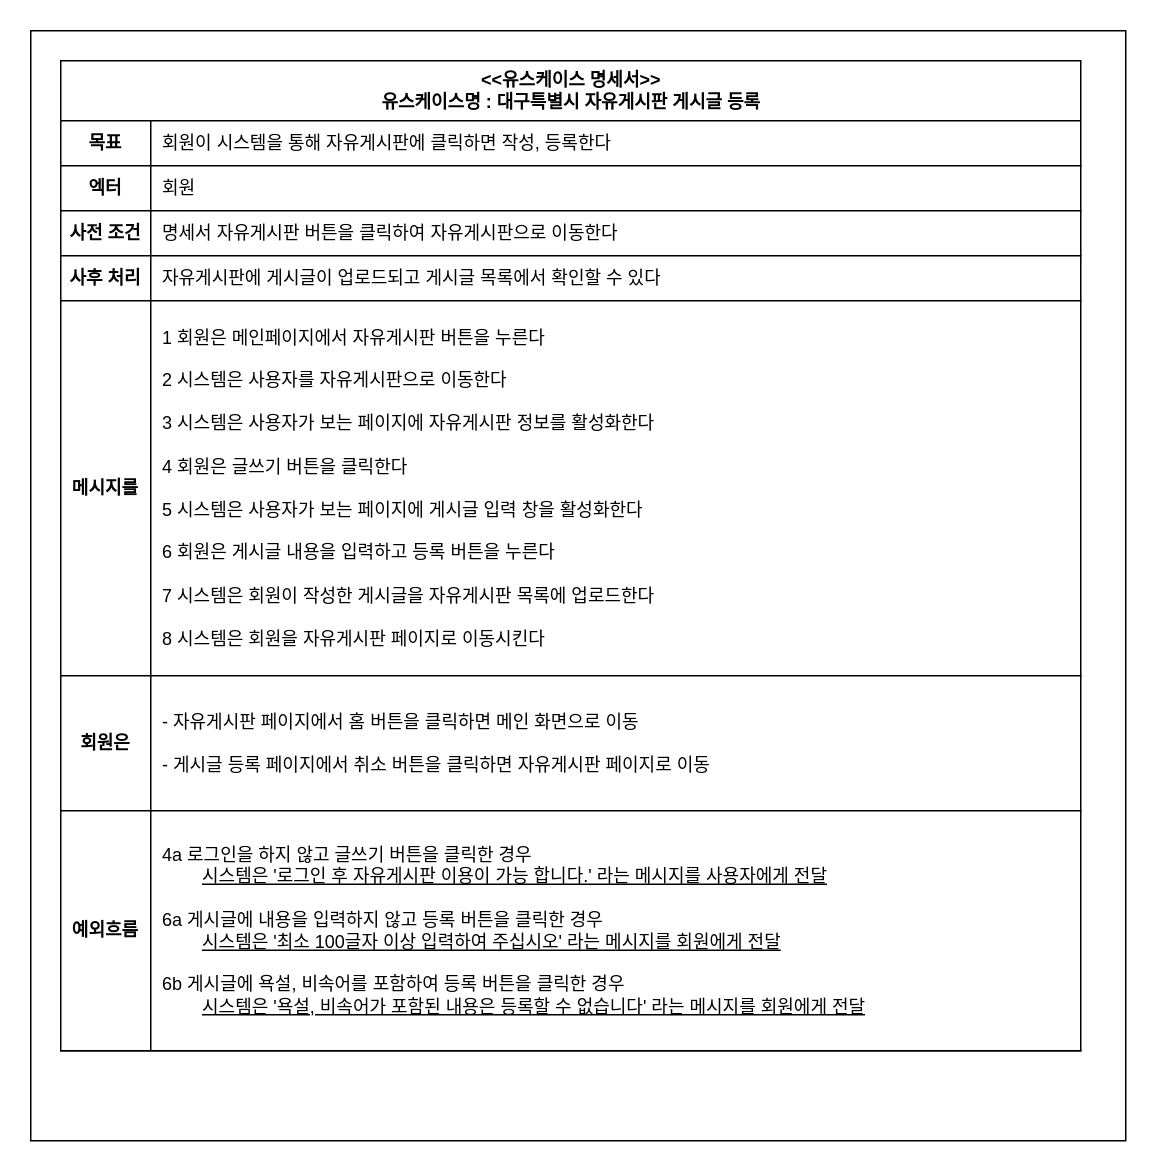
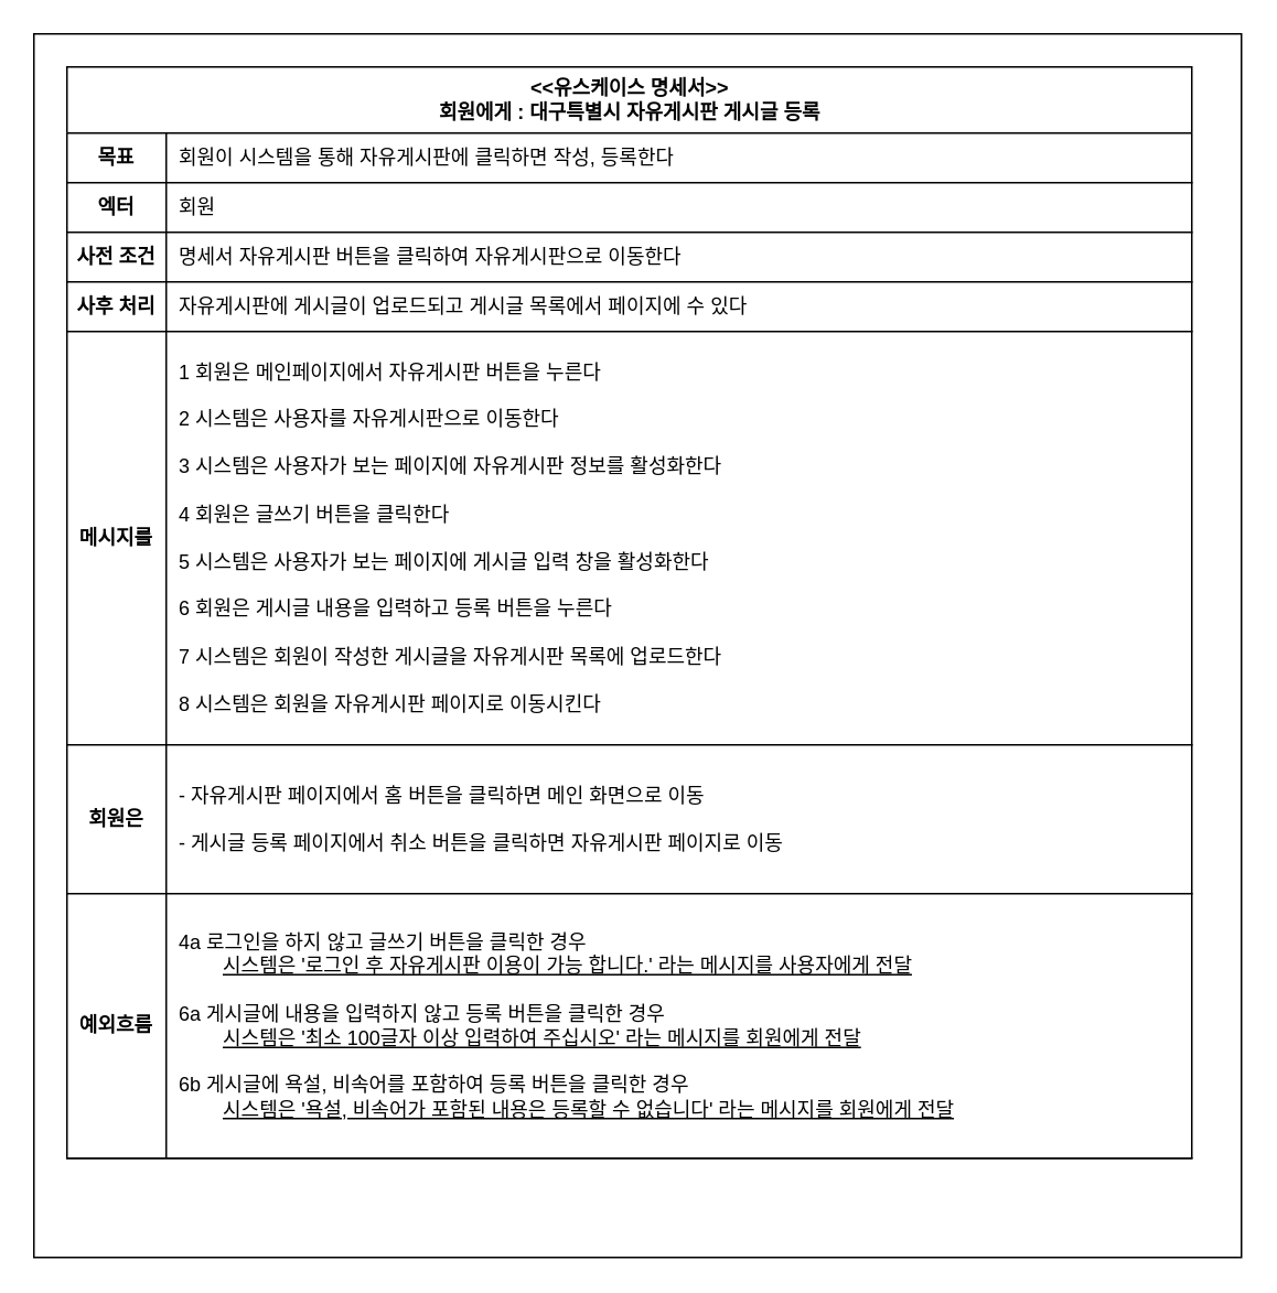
  <mxCell id="0" />
  <mxCell id="1" parent="0" />
  <mxCell id="2" value="" style="rounded=0;whiteSpace=wrap;html=1;" vertex="1" parent="1"><mxGeometry x="20" y="20" width="730" height="740" as="geometry" /></mxCell>
- <mxCell id="3" value="&lt;div&gt;&amp;lt;&amp;lt;유스케이스 명세서&amp;gt;&amp;gt;&lt;/div&gt;유스케이스명 : 대구특별시 자유게시판 게시글 등록" style="shape=table;startSize=40;container=1;collapsible=1;childLayout=tableLayout;fixedRows=1;rowLines=0;fontStyle=1;align=center;resizeLast=1;html=1;" parent="1" vertex="1"><mxGeometry x="40" y="40" width="680" height="660" as="geometry" /></mxCell>
+ <mxCell id="3" value="&lt;div&gt;&amp;lt;&amp;lt;유스케이스 명세서&amp;gt;&amp;gt;&lt;/div&gt;회원에게 : 대구특별시 자유게시판 게시글 등록" style="shape=table;startSize=40;container=1;collapsible=1;childLayout=tableLayout;fixedRows=1;rowLines=0;fontStyle=1;align=center;resizeLast=1;html=1;" parent="1" vertex="1"><mxGeometry x="40" y="40" width="680" height="660" as="geometry" /></mxCell>
  <mxCell id="4" value="" style="shape=tableRow;horizontal=0;startSize=0;swimlaneHead=0;swimlaneBody=0;fillColor=none;collapsible=0;dropTarget=0;points=[[0,0.5],[1,0.5]];portConstraint=eastwest;top=0;left=0;right=0;bottom=1;strokeColor=default;verticalAlign=middle;fontStyle=0" parent="3" vertex="1"><mxGeometry y="40" width="680" height="30" as="geometry" /></mxCell>
  <mxCell id="5" value="목표" style="shape=partialRectangle;connectable=0;fillColor=none;top=0;left=0;bottom=0;right=0;fontStyle=1;overflow=hidden;whiteSpace=wrap;html=1;" parent="4" vertex="1"><mxGeometry width="60" height="30" as="geometry"><mxRectangle width="60" height="30" as="alternateBounds" /></mxGeometry></mxCell>
  <mxCell id="6" value="&lt;div&gt;&lt;span style=&quot;font-weight: 400; text-wrap-mode: nowrap;&quot;&gt;회원이&amp;nbsp;&lt;/span&gt;&lt;span style=&quot;background-color: transparent; color: light-dark(rgb(0, 0, 0), rgb(255, 255, 255)); text-wrap-mode: nowrap; font-weight: 400;&quot;&gt;시스템을 통해 자유게시판에 클릭하면 작성, 등록한다&lt;/span&gt;&lt;/div&gt;" style="shape=partialRectangle;connectable=0;fillColor=none;top=0;left=0;bottom=0;right=0;align=left;spacingLeft=6;fontStyle=1;overflow=hidden;whiteSpace=wrap;html=1;" parent="4" vertex="1"><mxGeometry x="60" width="620" height="30" as="geometry"><mxRectangle width="620" height="30" as="alternateBounds" /></mxGeometry></mxCell>
  <mxCell id="7" value="" style="shape=tableRow;horizontal=0;startSize=0;swimlaneHead=0;swimlaneBody=0;fillColor=none;collapsible=0;dropTarget=0;points=[[0,0.5],[1,0.5]];portConstraint=eastwest;top=0;left=0;right=0;bottom=1;" parent="3" vertex="1"><mxGeometry y="70" width="680" height="30" as="geometry" /></mxCell>
  <mxCell id="8" value="엑터" style="shape=partialRectangle;connectable=0;fillColor=none;top=0;left=0;bottom=0;right=0;fontStyle=1;overflow=hidden;whiteSpace=wrap;html=1;" parent="7" vertex="1"><mxGeometry width="60" height="30" as="geometry"><mxRectangle width="60" height="30" as="alternateBounds" /></mxGeometry></mxCell>
  <mxCell id="9" value="회원" style="shape=partialRectangle;connectable=0;fillColor=none;top=0;left=0;bottom=0;right=0;align=left;spacingLeft=6;fontStyle=0;overflow=hidden;whiteSpace=wrap;html=1;" parent="7" vertex="1"><mxGeometry x="60" width="620" height="30" as="geometry"><mxRectangle width="620" height="30" as="alternateBounds" /></mxGeometry></mxCell>
  <mxCell id="10" value="" style="shape=tableRow;horizontal=0;startSize=0;swimlaneHead=0;swimlaneBody=0;fillColor=none;collapsible=0;dropTarget=0;points=[[0,0.5],[1,0.5]];portConstraint=eastwest;top=0;left=0;right=0;bottom=1;" parent="3" vertex="1"><mxGeometry y="100" width="680" height="30" as="geometry" /></mxCell>
  <mxCell id="11" value="사전 조건" style="shape=partialRectangle;connectable=0;fillColor=none;top=0;left=0;bottom=0;right=0;fontStyle=1;overflow=hidden;whiteSpace=wrap;html=1;" parent="10" vertex="1"><mxGeometry width="60" height="30" as="geometry"><mxRectangle width="60" height="30" as="alternateBounds" /></mxGeometry></mxCell>
  <mxCell id="12" value="명세서 자유게시판 버튼을 클릭하여 자유게시판으로 이동한다" style="shape=partialRectangle;connectable=0;fillColor=none;top=0;left=0;bottom=0;right=0;align=left;spacingLeft=6;fontStyle=0;overflow=hidden;whiteSpace=wrap;html=1;" parent="10" vertex="1"><mxGeometry x="60" width="620" height="30" as="geometry"><mxRectangle width="620" height="30" as="alternateBounds" /></mxGeometry></mxCell>
  <mxCell id="13" value="" style="shape=tableRow;horizontal=0;startSize=0;swimlaneHead=0;swimlaneBody=0;fillColor=none;collapsible=0;dropTarget=0;points=[[0,0.5],[1,0.5]];portConstraint=eastwest;top=0;left=0;right=0;bottom=1;" parent="3" vertex="1"><mxGeometry y="130" width="680" height="30" as="geometry" /></mxCell>
  <mxCell id="14" value="사후 처리" style="shape=partialRectangle;connectable=0;fillColor=none;top=0;left=0;bottom=0;right=0;fontStyle=1;overflow=hidden;whiteSpace=wrap;html=1;" parent="13" vertex="1"><mxGeometry width="60" height="30" as="geometry"><mxRectangle width="60" height="30" as="alternateBounds" /></mxGeometry></mxCell>
- <mxCell id="15" value="자유게시판에 게시글이 업로드되고 게시글 목록에서 확인할 수 있다" style="shape=partialRectangle;connectable=0;fillColor=none;top=0;left=0;bottom=0;right=0;align=left;spacingLeft=6;fontStyle=0;overflow=hidden;whiteSpace=wrap;html=1;" parent="13" vertex="1"><mxGeometry x="60" width="620" height="30" as="geometry"><mxRectangle width="620" height="30" as="alternateBounds" /></mxGeometry></mxCell>
+ <mxCell id="15" value="자유게시판에 게시글이 업로드되고 게시글 목록에서 페이지에 수 있다" style="shape=partialRectangle;connectable=0;fillColor=none;top=0;left=0;bottom=0;right=0;align=left;spacingLeft=6;fontStyle=0;overflow=hidden;whiteSpace=wrap;html=1;" parent="13" vertex="1"><mxGeometry x="60" width="620" height="30" as="geometry"><mxRectangle width="620" height="30" as="alternateBounds" /></mxGeometry></mxCell>
  <mxCell id="16" value="" style="shape=tableRow;horizontal=0;startSize=0;swimlaneHead=0;swimlaneBody=0;fillColor=none;collapsible=0;dropTarget=0;points=[[0,0.5],[1,0.5]];portConstraint=eastwest;top=0;left=0;right=0;bottom=1;" parent="3" vertex="1"><mxGeometry y="160" width="680" height="250" as="geometry" /></mxCell>
  <mxCell id="17" value="메시지를" style="shape=partialRectangle;connectable=0;fillColor=none;top=0;left=0;bottom=0;right=0;fontStyle=1;overflow=hidden;whiteSpace=wrap;html=1;" parent="16" vertex="1"><mxGeometry width="60" height="250" as="geometry"><mxRectangle width="60" height="250" as="alternateBounds" /></mxGeometry></mxCell>
  <mxCell id="18" value="&lt;div style=&quot;text-wrap: nowrap;&quot;&gt;1 회원은 메인페이지에서 자유게시판 버튼을 누른다&lt;br&gt;&lt;/div&gt;&lt;div style=&quot;text-wrap: nowrap;&quot;&gt;&lt;br&gt;&lt;/div&gt;&lt;div style=&quot;text-wrap: nowrap;&quot;&gt;2 시스템은 사용자를 자유게시판으로 이동한다&lt;/div&gt;&lt;div style=&quot;text-wrap: nowrap;&quot;&gt;&lt;br&gt;&lt;/div&gt;&lt;div style=&quot;text-wrap: nowrap;&quot;&gt;3 시스템은 사용자가 보는 페이지에 자유게시판 정보를 활성화한다&lt;/div&gt;&lt;div style=&quot;text-wrap: nowrap;&quot;&gt;&lt;br&gt;&lt;/div&gt;&lt;div style=&quot;text-wrap: nowrap;&quot;&gt;4 회원은 글쓰기 버튼을 클릭한다&lt;/div&gt;&lt;div style=&quot;text-wrap: nowrap;&quot;&gt;&lt;br&gt;&lt;/div&gt;&lt;div style=&quot;text-wrap: nowrap;&quot;&gt;5 시스템은 사용자가 보는 페이지에 게시글 입력 창을 활성화한다&lt;/div&gt;&lt;div style=&quot;text-wrap: nowrap;&quot;&gt;&lt;br&gt;&lt;/div&gt;&lt;div style=&quot;text-wrap: nowrap;&quot;&gt;6 회원은 게시글 내용을 입력하고 등록 버튼을 누른다&lt;br&gt;&lt;/div&gt;&lt;div style=&quot;text-wrap: nowrap;&quot;&gt;&lt;br&gt;&lt;/div&gt;&lt;div style=&quot;text-wrap: nowrap;&quot;&gt;7 시스템은 회원이 작성한 게시글을 자유게시판 목록에 업로드한다&lt;/div&gt;&lt;div style=&quot;text-wrap: nowrap;&quot;&gt;&lt;br&gt;&lt;/div&gt;&lt;div style=&quot;text-wrap: nowrap;&quot;&gt;8 시스템은 회원을 자유게시판 페이지로 이동시킨다&lt;/div&gt;" style="shape=partialRectangle;connectable=0;fillColor=none;top=0;left=0;bottom=0;right=0;align=left;spacingLeft=6;fontStyle=0;overflow=hidden;whiteSpace=wrap;html=1;" parent="16" vertex="1"><mxGeometry x="60" width="620" height="250" as="geometry"><mxRectangle width="620" height="250" as="alternateBounds" /></mxGeometry></mxCell>
  <mxCell id="19" value="" style="shape=tableRow;horizontal=0;startSize=0;swimlaneHead=0;swimlaneBody=0;fillColor=none;collapsible=0;dropTarget=0;points=[[0,0.5],[1,0.5]];portConstraint=eastwest;top=0;left=0;right=0;bottom=1;" parent="3" vertex="1"><mxGeometry y="410" width="680" height="90" as="geometry" /></mxCell>
  <mxCell id="20" value="회원은" style="shape=partialRectangle;connectable=0;fillColor=none;top=0;left=0;bottom=0;right=0;fontStyle=1;overflow=hidden;whiteSpace=wrap;html=1;" parent="19" vertex="1"><mxGeometry width="60" height="90" as="geometry"><mxRectangle width="60" height="90" as="alternateBounds" /></mxGeometry></mxCell>
  <mxCell id="21" value="&lt;div&gt;- 자유게시판 페이지에서 홈 버튼을 클릭하면 메인 화면으로 이동&lt;/div&gt;&lt;div&gt;&lt;br&gt;&lt;/div&gt;&lt;div&gt;- 게시글 등록 페이지에서 취소 버튼을 클릭하면 자유게시판 페이지로&amp;nbsp;&lt;span style=&quot;background-color: transparent; color: light-dark(rgb(0, 0, 0), rgb(255, 255, 255));&quot;&gt;이동&lt;/span&gt;&lt;/div&gt;" style="shape=partialRectangle;connectable=0;fillColor=none;top=0;left=0;bottom=0;right=0;align=left;spacingLeft=6;fontStyle=0;overflow=hidden;whiteSpace=wrap;html=1;" parent="19" vertex="1"><mxGeometry x="60" width="620" height="90" as="geometry"><mxRectangle width="620" height="90" as="alternateBounds" /></mxGeometry></mxCell>
  <mxCell id="22" value="" style="shape=tableRow;horizontal=0;startSize=0;swimlaneHead=0;swimlaneBody=0;fillColor=none;collapsible=0;dropTarget=0;points=[[0,0.5],[1,0.5]];portConstraint=eastwest;top=0;left=0;right=0;bottom=1;" parent="3" vertex="1"><mxGeometry y="500" width="680" height="160" as="geometry" /></mxCell>
  <mxCell id="23" value="예외흐름" style="shape=partialRectangle;connectable=0;fillColor=none;top=0;left=0;bottom=0;right=0;fontStyle=1;overflow=hidden;whiteSpace=wrap;html=1;" parent="22" vertex="1"><mxGeometry width="60" height="160" as="geometry"><mxRectangle width="60" height="160" as="alternateBounds" /></mxGeometry></mxCell>
  <mxCell id="24" value="&lt;div style=&quot;text-wrap: nowrap;&quot;&gt;&lt;span style=&quot;background-color: transparent; color: light-dark(rgb(0, 0, 0), rgb(255, 255, 255));&quot;&gt;4a 로그인을 하지 않고 글쓰기 버튼을 클릭한 경우&lt;/span&gt;&lt;/div&gt;&lt;div style=&quot;text-wrap: nowrap;&quot;&gt;&lt;u&gt;&lt;span style=&quot;white-space: pre;&quot;&gt;&#09;&lt;/span&gt;시스템은 '로그인 후 자유게시판 이용이 가능 합니다.' 라는 메시지를 사용자에게 전달&lt;/u&gt;&lt;br&gt;&lt;/div&gt;&lt;div style=&quot;text-wrap: nowrap;&quot;&gt;&lt;br&gt;&lt;/div&gt;&lt;div style=&quot;text-wrap: nowrap;&quot;&gt;6a 게시글에 내용을 입력하지 않고 등록 버튼을 클릭한 경우&lt;/div&gt;&lt;div style=&quot;text-wrap: nowrap;&quot;&gt;&lt;span style=&quot;white-space: pre;&quot;&gt;&#09;&lt;/span&gt;&lt;u&gt;시스템은 '최소 100글자 이상 입력하여 주십시오' 라는 메시지를 회원에게 전달&lt;/u&gt;&lt;/div&gt;&lt;div style=&quot;text-wrap: nowrap;&quot;&gt;&lt;u&gt;&lt;br&gt;&lt;/u&gt;&lt;/div&gt;&lt;div style=&quot;text-wrap: nowrap;&quot;&gt;6b 게시글에 욕설, 비속어를 포함하여 등록 버튼을 클릭한 경우&lt;/div&gt;&lt;div style=&quot;text-wrap: nowrap;&quot;&gt;&lt;span style=&quot;white-space: pre;&quot;&gt;&#09;&lt;/span&gt;&lt;u&gt;시스템은 '욕설, 비속어가 포함된 내용은 등록할 수 없습니다' 라는 메시지를 회원에게 전달&lt;/u&gt;&lt;br&gt;&lt;/div&gt;" style="shape=partialRectangle;connectable=0;fillColor=none;top=0;left=0;bottom=0;right=0;align=left;spacingLeft=6;fontStyle=0;overflow=hidden;whiteSpace=wrap;html=1;" parent="22" vertex="1"><mxGeometry x="60" width="620" height="160" as="geometry"><mxRectangle width="620" height="160" as="alternateBounds" /></mxGeometry></mxCell>
